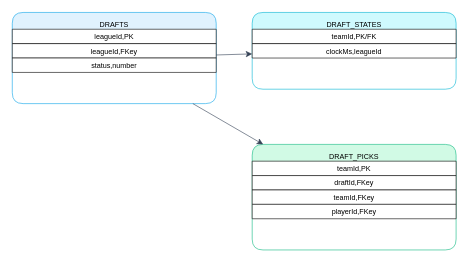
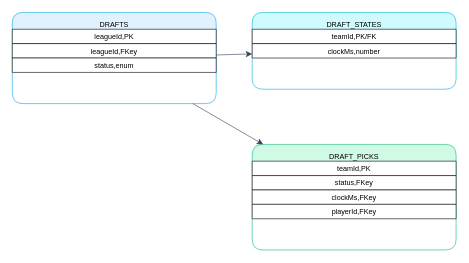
  <mxCell id="0" />
  <mxCell id="1" parent="0" />
  <mxCell id="2" value="DRAFTS" style="shape=table;container=1;childLayout=tableLayout;strokeColor=#0ea5e9;fillColor=#e0f2fe;rounded=1;" vertex="1" parent="1"><mxGeometry x="20" y="20" width="340" height="152" as="geometry" /></mxCell>
  <mxCell id="3" value="leagueId,PK" style="shape=tableRow;" vertex="1" parent="2"><mxGeometry x="0" y="28" width="340" height="24" as="geometry" /></mxCell>
  <mxCell id="4" value="leagueId,FKey" style="shape=tableRow;" vertex="1" parent="2"><mxGeometry x="0" y="52" width="340" height="24" as="geometry" /></mxCell>
- <mxCell id="5" value="status,number" style="shape=tableRow;" vertex="1" parent="2"><mxGeometry x="0" y="76" width="340" height="24" as="geometry" /></mxCell>
+ <mxCell id="5" value="status,enum" style="shape=tableRow;" vertex="1" parent="2"><mxGeometry x="0" y="76" width="340" height="24" as="geometry" /></mxCell>
  <mxCell id="6" value="DRAFT_STATES" style="shape=table;container=1;childLayout=tableLayout;strokeColor=#06b6d4;fillColor=#cffafe;rounded=1;" vertex="1" parent="1"><mxGeometry x="420" y="20" width="340" height="128" as="geometry" /></mxCell>
  <mxCell id="7" value="teamId,PK/FK" style="shape=tableRow;" vertex="1" parent="6"><mxGeometry x="0" y="28" width="340" height="24" as="geometry" /></mxCell>
- <mxCell id="8" value="clockMs,leagueId" style="shape=tableRow;" vertex="1" parent="6"><mxGeometry x="0" y="52" width="340" height="24" as="geometry" /></mxCell>
+ <mxCell id="8" value="clockMs,number" style="shape=tableRow;" vertex="1" parent="6"><mxGeometry x="0" y="52" width="340" height="24" as="geometry" /></mxCell>
  <mxCell id="9" value="DRAFT_PICKS" style="shape=table;container=1;childLayout=tableLayout;strokeColor=#10b981;fillColor=#d1fae5;rounded=1;" vertex="1" parent="1"><mxGeometry x="420" y="240" width="340" height="176" as="geometry" /></mxCell>
  <mxCell id="10" value="teamId,PK" style="shape=tableRow;" vertex="1" parent="9"><mxGeometry x="0" y="28" width="340" height="24" as="geometry" /></mxCell>
- <mxCell id="11" value="draftId,FKey" style="shape=tableRow;" vertex="1" parent="9"><mxGeometry x="0" y="52" width="340" height="24" as="geometry" /></mxCell>
- <mxCell id="12" value="teamId,FKey" style="shape=tableRow;" vertex="1" parent="9"><mxGeometry x="0" y="76" width="340" height="24" as="geometry" /></mxCell>
+ <mxCell id="11" value="status,FKey" style="shape=tableRow;" vertex="1" parent="9"><mxGeometry x="0" y="52" width="340" height="24" as="geometry" /></mxCell>
+ <mxCell id="12" value="clockMs,FKey" style="shape=tableRow;" vertex="1" parent="9"><mxGeometry x="0" y="76" width="340" height="24" as="geometry" /></mxCell>
  <mxCell id="13" value="playerId,FKey" style="shape=tableRow;" vertex="1" parent="9"><mxGeometry x="0" y="100" width="340" height="24" as="geometry" /></mxCell>
  <mxCell id="14" edge="1" parent="1" source="2" target="6" style="endArrow=classic;strokeColor=#334155;endSize=8;"><mxGeometry relative="1" as="geometry" /></mxCell>
  <mxCell id="15" edge="1" parent="1" source="2" target="9" style="endArrow=classic;strokeColor=#334155;endSize=8;"><mxGeometry relative="1" as="geometry" /></mxCell>
